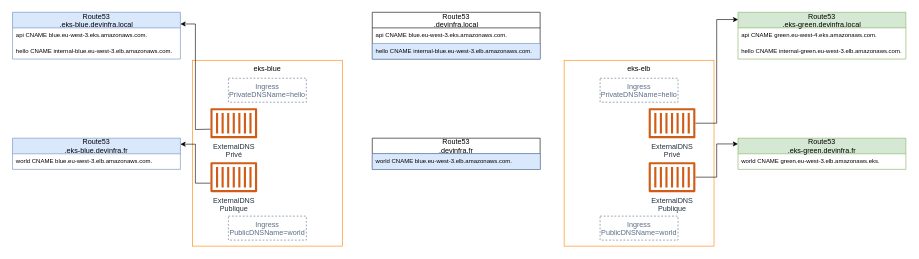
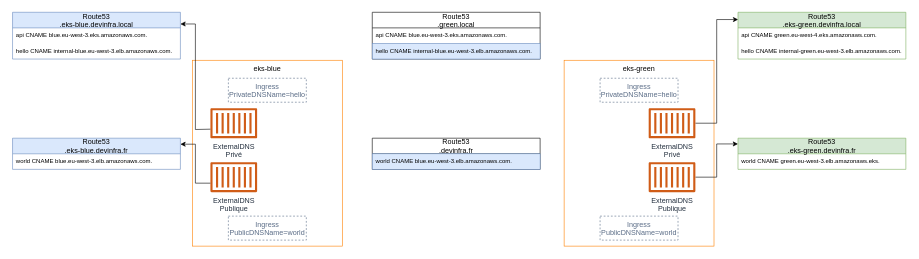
  <mxCell id="0" />
  <mxCell id="1" parent="0" />
  <mxCell id="2" value="eks-blue" style="verticalAlign=top;fontStyle=0;strokeColor=#FF8000;" parent="1" vertex="1"><mxGeometry x="320" y="100" width="250" height="310" as="geometry" /></mxCell>
  <mxCell id="3" value="ExternalDNS&lt;br&gt;Privé" style="outlineConnect=0;fontColor=#232F3E;gradientColor=none;fillColor=#D05C17;strokeColor=none;dashed=0;verticalLabelPosition=bottom;verticalAlign=top;align=center;html=1;fontSize=12;fontStyle=0;aspect=fixed;pointerEvents=1;shape=mxgraph.aws4.container_1;" parent="1" vertex="1"><mxGeometry x="350" y="180" width="78" height="50" as="geometry" /></mxCell>
  <mxCell id="4" value="ExternalDNS&lt;br&gt;Publique" style="outlineConnect=0;fontColor=#232F3E;gradientColor=none;fillColor=#D05C17;strokeColor=none;dashed=0;verticalLabelPosition=bottom;verticalAlign=top;align=center;html=1;fontSize=12;fontStyle=0;aspect=fixed;pointerEvents=1;shape=mxgraph.aws4.container_1;" parent="1" vertex="1"><mxGeometry x="350" y="270" width="78" height="50" as="geometry" /></mxCell>
  <mxCell id="5" value="Ingress&#10;PrivateDNSName=hello" style="fillColor=none;strokeColor=#5A6C86;dashed=1;verticalAlign=top;fontStyle=0;fontColor=#5A6C86;" parent="1" vertex="1"><mxGeometry x="380" y="130" width="130" height="40" as="geometry" /></mxCell>
  <mxCell id="6" style="edgeStyle=orthogonalEdgeStyle;rounded=0;orthogonalLoop=1;jettySize=auto;html=1;entryX=1;entryY=0.25;entryDx=0;entryDy=0;" parent="1" target="14" edge="1"><mxGeometry relative="1" as="geometry"><mxPoint x="350" y="214.966" as="sourcePoint" /><mxPoint x="300" y="42.5" as="targetPoint" /></mxGeometry></mxCell>
  <mxCell id="7" style="edgeStyle=orthogonalEdgeStyle;rounded=0;orthogonalLoop=1;jettySize=auto;html=1;" parent="1" edge="1"><mxGeometry relative="1" as="geometry"><mxPoint x="350" y="305.034" as="sourcePoint" /><mxPoint x="300" y="240" as="targetPoint" /><Array as="points"><mxPoint x="325" y="305" /><mxPoint x="325" y="240" /><mxPoint x="300" y="240" /></Array></mxGeometry></mxCell>
- <mxCell id="8" value="eks-elb" style="verticalAlign=top;fontStyle=0;strokeColor=#FF8000;" parent="1" vertex="1"><mxGeometry x="940" y="100" width="250" height="310" as="geometry" /></mxCell>
+ <mxCell id="8" value="eks-green" style="verticalAlign=top;fontStyle=0;strokeColor=#FF8000;" parent="1" vertex="1"><mxGeometry x="940" y="100" width="250" height="310" as="geometry" /></mxCell>
  <mxCell id="9" value="Ingress&#10;PrivateDNSName=hello" style="fillColor=none;strokeColor=#5A6C86;dashed=1;verticalAlign=top;fontStyle=0;fontColor=#5A6C86;" parent="1" vertex="1"><mxGeometry x="1000" y="130" width="130" height="40" as="geometry" /></mxCell>
  <mxCell id="10" style="edgeStyle=orthogonalEdgeStyle;rounded=0;orthogonalLoop=1;jettySize=auto;html=1;entryX=0.001;entryY=0.155;entryDx=0;entryDy=0;entryPerimeter=0;" parent="1" source="11" target="21" edge="1"><mxGeometry relative="1" as="geometry"><mxPoint x="1230" y="42.5" as="targetPoint" /></mxGeometry></mxCell>
  <mxCell id="11" value="ExternalDNS&lt;br&gt;Privé" style="outlineConnect=0;fontColor=#232F3E;gradientColor=none;fillColor=#D05C17;strokeColor=none;dashed=0;verticalLabelPosition=bottom;verticalAlign=top;align=center;html=1;fontSize=12;fontStyle=0;aspect=fixed;pointerEvents=1;shape=mxgraph.aws4.container_1;" parent="1" vertex="1"><mxGeometry x="1081" y="180" width="78" height="50" as="geometry" /></mxCell>
  <mxCell id="12" style="edgeStyle=orthogonalEdgeStyle;rounded=0;orthogonalLoop=1;jettySize=auto;html=1;entryX=0;entryY=0.184;entryDx=0;entryDy=0;entryPerimeter=0;" parent="1" source="13" target="24" edge="1"><mxGeometry relative="1" as="geometry"><mxPoint x="1226.62" y="239.62" as="targetPoint" /></mxGeometry></mxCell>
  <mxCell id="13" value="ExternalDNS&lt;br&gt;Publique" style="outlineConnect=0;fontColor=#232F3E;gradientColor=none;fillColor=#D05C17;strokeColor=none;dashed=0;verticalLabelPosition=bottom;verticalAlign=top;align=center;html=1;fontSize=12;fontStyle=0;aspect=fixed;pointerEvents=1;shape=mxgraph.aws4.container_1;" parent="1" vertex="1"><mxGeometry x="1081" y="270" width="78" height="50" as="geometry" /></mxCell>
  <mxCell id="14" value="Route53&#10;.eks-blue.devinfra.local" style="swimlane;fontStyle=0;childLayout=stackLayout;horizontal=1;startSize=26;fillColor=#dae8fc;horizontalStack=0;resizeParent=1;resizeParentMax=0;resizeLast=0;collapsible=1;marginBottom=0;strokeColor=#6c8ebf;" parent="1" vertex="1"><mxGeometry x="20" y="20" width="280" height="78" as="geometry" /></mxCell>
  <mxCell id="15" value="api CNAME blue.eu-west-3.eks.amazonaws.com." style="text;strokeColor=none;fillColor=none;align=left;verticalAlign=top;spacingLeft=4;spacingRight=4;overflow=hidden;rotatable=0;points=[[0,0.5],[1,0.5]];portConstraint=eastwest;fontSize=10;" parent="14" vertex="1"><mxGeometry y="26" width="280" height="26" as="geometry" /></mxCell>
  <mxCell id="16" value="hello CNAME internal-blue.eu-west-3.elb.amazonaws.com." style="text;strokeColor=none;fillColor=none;align=left;verticalAlign=top;spacingLeft=4;spacingRight=4;overflow=hidden;rotatable=0;points=[[0,0.5],[1,0.5]];portConstraint=eastwest;fontSize=10;" parent="14" vertex="1"><mxGeometry y="52" width="280" height="26" as="geometry" /></mxCell>
  <mxCell id="17" value="Route53&#10;.eks-blue.devinfra.fr" style="swimlane;fontStyle=0;childLayout=stackLayout;horizontal=1;startSize=26;fillColor=#dae8fc;horizontalStack=0;resizeParent=1;resizeParentMax=0;resizeLast=0;collapsible=1;marginBottom=0;strokeColor=#6c8ebf;" parent="1" vertex="1"><mxGeometry x="20" y="230" width="280" height="52" as="geometry" /></mxCell>
  <mxCell id="18" value="world CNAME blue.eu-west-3.elb.amazonaws.com." style="text;strokeColor=none;fillColor=none;align=left;verticalAlign=top;spacingLeft=4;spacingRight=4;overflow=hidden;rotatable=0;points=[[0,0.5],[1,0.5]];portConstraint=eastwest;fontSize=10;" parent="17" vertex="1"><mxGeometry y="26" width="280" height="26" as="geometry" /></mxCell>
  <mxCell id="19" value="Ingress&#10;PublicDNSName=world" style="fillColor=none;strokeColor=#5A6C86;dashed=1;verticalAlign=top;fontStyle=0;fontColor=#5A6C86;" parent="1" vertex="1"><mxGeometry x="380" y="360" width="130" height="40" as="geometry" /></mxCell>
  <mxCell id="20" value="Ingress&#10;PublicDNSName=world" style="fillColor=none;strokeColor=#5A6C86;dashed=1;verticalAlign=top;fontStyle=0;fontColor=#5A6C86;" parent="1" vertex="1"><mxGeometry x="1000" y="360" width="130" height="40" as="geometry" /></mxCell>
  <mxCell id="21" value="Route53&#10;.eks-green.devinfra.local" style="swimlane;fontStyle=0;childLayout=stackLayout;horizontal=1;startSize=26;fillColor=#d5e8d4;horizontalStack=0;resizeParent=1;resizeParentMax=0;resizeLast=0;collapsible=1;marginBottom=0;strokeColor=#82b366;" parent="1" vertex="1"><mxGeometry x="1230" y="20" width="280" height="78" as="geometry" /></mxCell>
  <mxCell id="22" value="api CNAME green.eu-west-4.eks.amazonaws.com." style="text;strokeColor=none;fillColor=none;align=left;verticalAlign=top;spacingLeft=4;spacingRight=4;overflow=hidden;rotatable=0;points=[[0,0.5],[1,0.5]];portConstraint=eastwest;fontSize=10;" parent="21" vertex="1"><mxGeometry y="26" width="280" height="26" as="geometry" /></mxCell>
  <mxCell id="23" value="hello CNAME internal-green.eu-west-3.elb.amazonaws.com." style="text;strokeColor=none;fillColor=none;align=left;verticalAlign=top;spacingLeft=4;spacingRight=4;overflow=hidden;rotatable=0;points=[[0,0.5],[1,0.5]];portConstraint=eastwest;fontSize=10;" parent="21" vertex="1"><mxGeometry y="52" width="280" height="26" as="geometry" /></mxCell>
  <mxCell id="24" value="Route53&#10;.eks-green.devinfra.fr" style="swimlane;fontStyle=0;childLayout=stackLayout;horizontal=1;startSize=26;fillColor=#d5e8d4;horizontalStack=0;resizeParent=1;resizeParentMax=0;resizeLast=0;collapsible=1;marginBottom=0;strokeColor=#82b366;" parent="1" vertex="1"><mxGeometry x="1230" y="230" width="280" height="52" as="geometry" /></mxCell>
  <mxCell id="25" value="world CNAME green.eu-west-3.elb.amazonaws.eks." style="text;strokeColor=none;fillColor=none;align=left;verticalAlign=top;spacingLeft=4;spacingRight=4;overflow=hidden;rotatable=0;points=[[0,0.5],[1,0.5]];portConstraint=eastwest;fontSize=10;" parent="24" vertex="1"><mxGeometry y="26" width="280" height="26" as="geometry" /></mxCell>
- <mxCell id="26" value="Route53&#10;.devinfra.local" style="swimlane;fontStyle=0;childLayout=stackLayout;horizontal=1;startSize=26;fillColor=none;horizontalStack=0;resizeParent=1;resizeParentMax=0;resizeLast=0;collapsible=1;marginBottom=0;" parent="1" vertex="1"><mxGeometry x="620" y="20" width="280" height="78" as="geometry" /></mxCell>
+ <mxCell id="26" value="Route53&#10;.green.local" style="swimlane;fontStyle=0;childLayout=stackLayout;horizontal=1;startSize=26;fillColor=none;horizontalStack=0;resizeParent=1;resizeParentMax=0;resizeLast=0;collapsible=1;marginBottom=0;" parent="1" vertex="1"><mxGeometry x="620" y="20" width="280" height="78" as="geometry" /></mxCell>
  <mxCell id="27" value="api CNAME blue.eu-west-3.eks.amazonaws.com." style="text;align=left;verticalAlign=top;spacingLeft=4;spacingRight=4;overflow=hidden;rotatable=0;points=[[0,0.5],[1,0.5]];portConstraint=eastwest;fontSize=10;" parent="26" vertex="1"><mxGeometry y="26" width="280" height="26" as="geometry" /></mxCell>
  <mxCell id="28" value="hello CNAME internal-blue.eu-west-3.elb.amazonaws.com." style="text;strokeColor=#6c8ebf;fillColor=#dae8fc;align=left;verticalAlign=top;spacingLeft=4;spacingRight=4;overflow=hidden;rotatable=0;points=[[0,0.5],[1,0.5]];portConstraint=eastwest;fontSize=10;" parent="26" vertex="1"><mxGeometry y="52" width="280" height="26" as="geometry" /></mxCell>
  <mxCell id="29" value="Route53&#10;.devinfra.fr" style="swimlane;fontStyle=0;childLayout=stackLayout;horizontal=1;startSize=26;fillColor=none;horizontalStack=0;resizeParent=1;resizeParentMax=0;resizeLast=0;collapsible=1;marginBottom=0;" parent="1" vertex="1"><mxGeometry x="620" y="230" width="280" height="52" as="geometry" /></mxCell>
  <mxCell id="30" value="world CNAME blue.eu-west-3.elb.amazonaws.com." style="text;strokeColor=#6c8ebf;fillColor=#dae8fc;align=left;verticalAlign=top;spacingLeft=4;spacingRight=4;overflow=hidden;rotatable=0;points=[[0,0.5],[1,0.5]];portConstraint=eastwest;fontSize=10;" parent="29" vertex="1"><mxGeometry y="26" width="280" height="26" as="geometry" /></mxCell>
